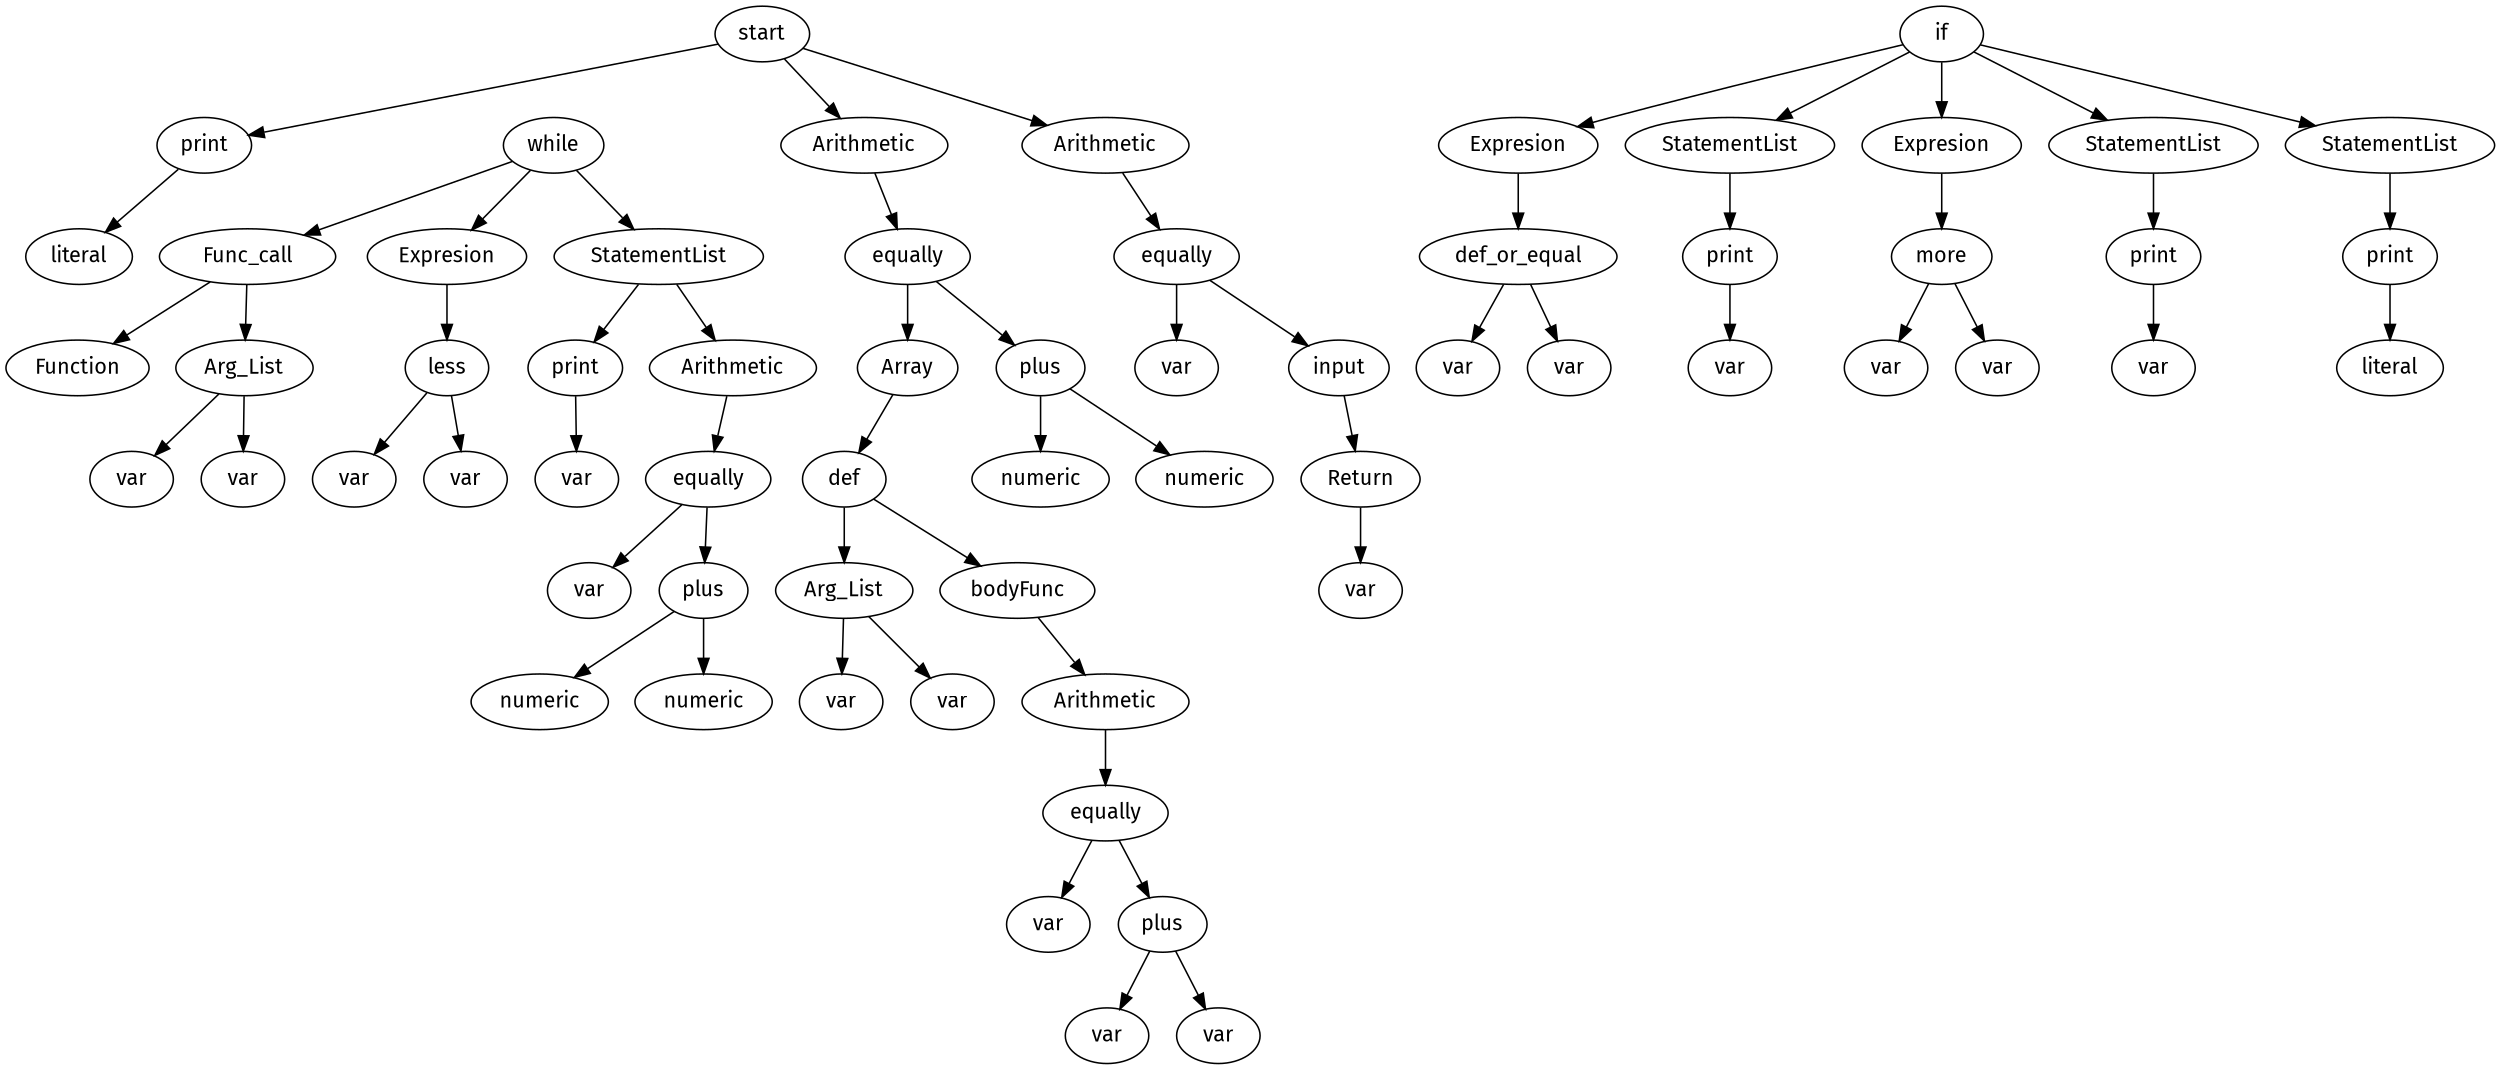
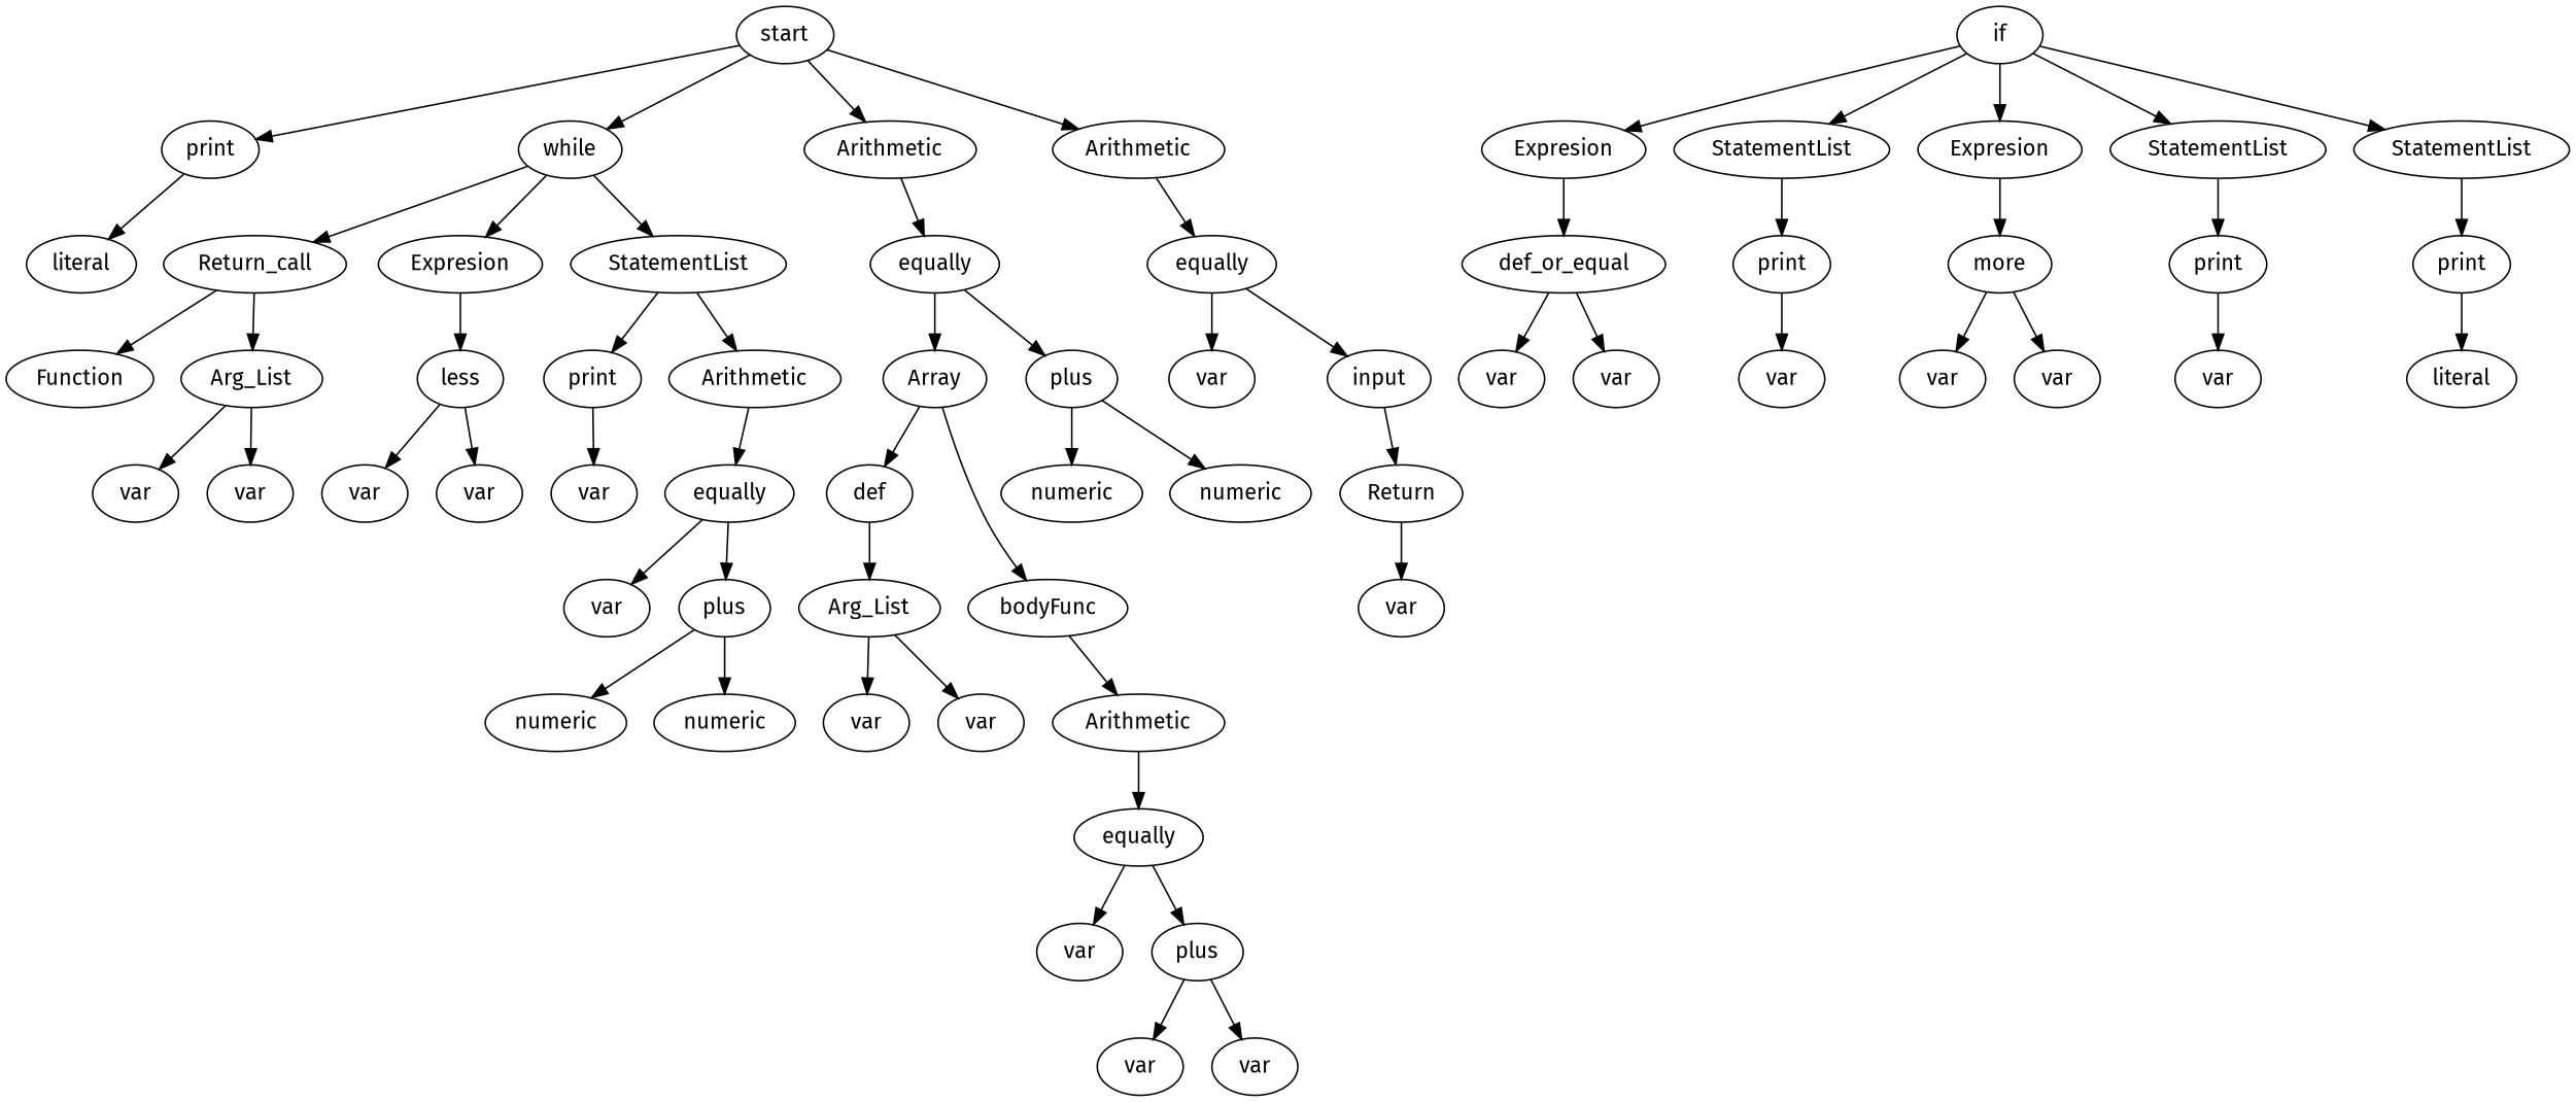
  digraph {
    fontname="Fira Sans"
    node [fontname="Fira Sans"]
    edge [fontname="Fira Sans"]
    n1 [label=start]
    n2 [label=print]
    n3 [label=while]
    n4 [label=Arithmetic]
    n5 [label=Arithmetic]
    n6 [label=literal]
    n7 [label=if]
    n8 [label=Expresion]
    n9 [label=StatementList]
    n10 [label=Expresion]
    n11 [label=StatementList]
    n12 [label=StatementList]
-   n13 [label=Func_call]
+   n13 [label=Return_call]
    n14 [label=Expresion]
    n15 [label=StatementList]
    n16 [label=equally]
    n17 [label=def]
    n18 [label=Arg_List]
    n19 [label=bodyFunc]
    n20 [label=equally]
    n21 [label=Function]
    n22 [label=Arg_List]
    n23 [label=def_or_equal]
    n24 [label=print]
    n25 [label=more]
    n26 [label=print]
    n27 [label=print]
    n28 [label=var]
    n29 [label=var]
    n30 [label=var]
    n31 [label=var]
    n32 [label=var]
    n33 [label=var]
    n34 [label=literal]
    n35 [label=less]
    n36 [label=print]
    n37 [label=Arithmetic]
    n38 [label=var]
    n39 [label=var]
    n40 [label=var]
    n41 [label=equally]
    n42 [label=var]
    n43 [label=plus]
    n44 [label=numeric]
    n45 [label=numeric]
    n46 [label=Array]
    n47 [label=plus]
    n48 [label=numeric]
    n49 [label=numeric]
    n50 [label=var]
    n51 [label=var]
    n52 [label=Arithmetic]
    n53 [label=equally]
    n54 [label=Return]
    n55 [label=var]
    n56 [label=var]
    n57 [label=plus]
    n58 [label=var]
    n59 [label=var]
    n60 [label=var]
    n61 [label=input]
    n62 [label=var]
    n63 [label=var]
    n1 -> n2
+   n1 -> n3
    n1 -> n4
    n1 -> n5
    n2 -> n6
    n3 -> n13
    n3 -> n14
    n3 -> n15
    n4 -> n16
    n5 -> n20
    n7 -> n8
    n7 -> n9
    n7 -> n10
    n7 -> n11
    n7 -> n12
    n8 -> n23
    n9 -> n24
    n10 -> n25
    n11 -> n26
    n12 -> n27
    n13 -> n21
    n13 -> n22
    n14 -> n35
    n15 -> n36
    n15 -> n37
    n16 -> n46
    n16 -> n47
    n17 -> n18
-   n17 -> n19
+   n46 -> n19
    n18 -> n50
    n18 -> n51
    n19 -> n52
    n20 -> n60
    n20 -> n61
    n22 -> n62
    n22 -> n63
    n23 -> n28
    n23 -> n29
    n24 -> n30
    n25 -> n31
    n25 -> n32
    n26 -> n33
    n27 -> n34
    n35 -> n38
    n35 -> n39
    n36 -> n40
    n37 -> n41
    n41 -> n42
    n41 -> n43
    n43 -> n44
    n43 -> n45
    n46 -> n17
    n47 -> n48
    n47 -> n49
    n52 -> n53
    n53 -> n56
    n53 -> n57
    n54 -> n55
    n57 -> n58
    n57 -> n59
    n61 -> n54
  }
